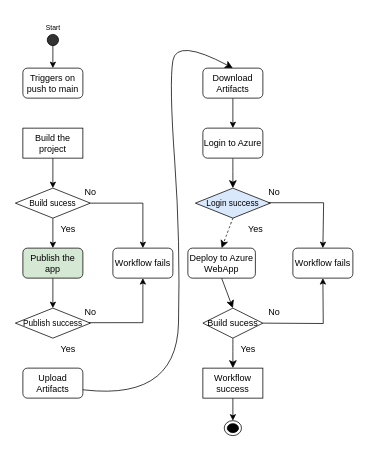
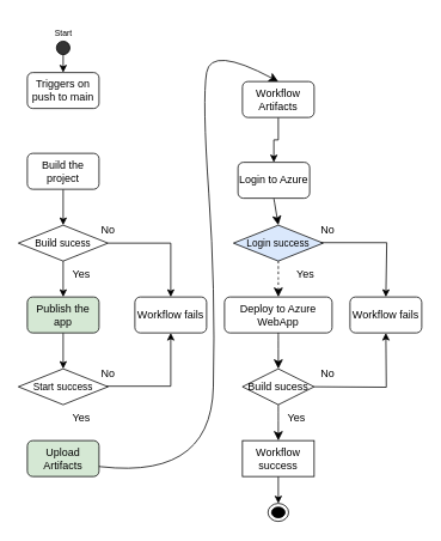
  <mxCell id="0" />
  <mxCell id="1" parent="0" />
- <mxCell id="2" value="&lt;font face=&quot;Helvetica&quot; style=&quot;font-size: 12px;&quot;&gt;Triggers on push to main&lt;/font&gt;" style="rounded=1;whiteSpace=wrap;html=1;" parent="1" vertex="1"><mxGeometry x="30" y="90" width="80" height="40" as="geometry" /></mxCell>
+ <mxCell id="2" value="&lt;font face=&quot;Helvetica&quot; style=&quot;font-size: 12px;&quot;&gt;Triggers on push to main&lt;/font&gt;" style="rounded=1;whiteSpace=wrap;html=1;" parent="1" vertex="1"><mxGeometry x="30" y="80" width="80" height="40" as="geometry" /></mxCell>
  <mxCell id="3" style="edgeStyle=orthogonalEdgeStyle;rounded=0;orthogonalLoop=1;jettySize=auto;html=1;exitX=0.5;exitY=1;exitDx=0;exitDy=0;entryX=0.5;entryY=0;entryDx=0;entryDy=0;" parent="1" source="4" target="7" edge="1"><mxGeometry relative="1" as="geometry" /></mxCell>
- <mxCell id="4" value="&lt;font face=&quot;Helvetica&quot; style=&quot;font-size: 12px;&quot;&gt;Build the project&lt;/font&gt;" style="whiteSpace=wrap;html=1;rounded=0;" parent="1" vertex="1"><mxGeometry x="30" y="170" width="80" height="40" as="geometry" /></mxCell>
+ <mxCell id="4" value="&lt;font face=&quot;Helvetica&quot; style=&quot;font-size: 12px;&quot;&gt;Build the project&lt;/font&gt;" style="rounded=1;whiteSpace=wrap;html=1;" parent="1" vertex="1"><mxGeometry x="30" y="170" width="80" height="40" as="geometry" /></mxCell>
  <mxCell id="5" style="edgeStyle=orthogonalEdgeStyle;rounded=0;orthogonalLoop=1;jettySize=auto;html=1;exitX=0.5;exitY=1;exitDx=0;exitDy=0;entryX=0.5;entryY=0;entryDx=0;entryDy=0;" parent="1" source="7" target="9" edge="1"><mxGeometry relative="1" as="geometry" /></mxCell>
  <mxCell id="6" style="edgeStyle=orthogonalEdgeStyle;rounded=0;orthogonalLoop=1;jettySize=auto;html=1;exitX=1;exitY=0.5;exitDx=0;exitDy=0;" parent="1" source="7" target="11" edge="1"><mxGeometry relative="1" as="geometry" /></mxCell>
  <mxCell id="7" value="&lt;font face=&quot;Helvetica&quot; style=&quot;font-size: 11px;&quot;&gt;Build sucess&lt;/font&gt;" style="rhombus;whiteSpace=wrap;html=1;" parent="1" vertex="1"><mxGeometry x="20" y="250" width="100" height="40" as="geometry" /></mxCell>
  <mxCell id="8" style="edgeStyle=orthogonalEdgeStyle;rounded=0;orthogonalLoop=1;jettySize=auto;html=1;exitX=0.5;exitY=1;exitDx=0;exitDy=0;entryX=0.5;entryY=0;entryDx=0;entryDy=0;" parent="1" source="9" target="10" edge="1"><mxGeometry relative="1" as="geometry" /></mxCell>
  <mxCell id="9" value="&lt;font face=&quot;Helvetica&quot; style=&quot;font-size: 12px;&quot;&gt;Publish the app&lt;/font&gt;" style="rounded=1;whiteSpace=wrap;html=1;fillColor=#d5e8d4;" parent="1" vertex="1"><mxGeometry x="30" y="330" width="80" height="40" as="geometry" /></mxCell>
- <mxCell id="10" value="&lt;font face=&quot;Helvetica&quot; style=&quot;font-size: 11px;&quot;&gt;Publish success&lt;/font&gt;" style="rhombus;whiteSpace=wrap;html=1;" parent="1" vertex="1"><mxGeometry x="20" y="410" width="100" height="40" as="geometry" /></mxCell>
+ <mxCell id="10" value="&lt;font face=&quot;Helvetica&quot; style=&quot;font-size: 11px;&quot;&gt;Start success&lt;/font&gt;" style="rhombus;whiteSpace=wrap;html=1;" parent="1" vertex="1"><mxGeometry x="20" y="410" width="100" height="40" as="geometry" /></mxCell>
  <mxCell id="11" value="&lt;font face=&quot;Helvetica&quot; style=&quot;font-size: 12px;&quot;&gt;Workflow fails&lt;/font&gt;" style="rounded=1;whiteSpace=wrap;html=1;" parent="1" vertex="1"><mxGeometry x="150" y="330" width="80" height="40" as="geometry" /></mxCell>
  <mxCell id="12" value="&lt;font style=&quot;font-size: 12px;&quot;&gt;Yes&lt;/font&gt;" style="text;html=1;align=center;verticalAlign=middle;resizable=0;points=[];autosize=1;strokeColor=none;fillColor=none;" parent="1" vertex="1"><mxGeometry x="70" y="450" width="40" height="30" as="geometry" /></mxCell>
  <mxCell id="13" style="edgeStyle=none;curved=1;rounded=0;orthogonalLoop=1;jettySize=auto;html=1;fontSize=12;startSize=8;endSize=8;entryX=0.5;entryY=0;entryDx=0;entryDy=0;" parent="1" edge="1"><mxGeometry relative="1" as="geometry"><mxPoint x="310" y="90" as="targetPoint" /><mxPoint x="95" y="516.667" as="sourcePoint" /><Array as="points"><mxPoint x="235" y="540" /><mxPoint x="240" y="320" /><mxPoint x="225" y="110" /><mxPoint x="235" y="50" /></Array></mxGeometry></mxCell>
- <mxCell id="14" value="&lt;font style=&quot;font-size: 12px;&quot; face=&quot;Helvetica&quot;&gt;Upload Artifacts&lt;/font&gt;" style="rounded=1;whiteSpace=wrap;html=1;" parent="1" vertex="1"><mxGeometry x="30" y="490" width="80" height="40" as="geometry" /></mxCell>
+ <mxCell id="14" value="&lt;font style=&quot;font-size: 12px;&quot; face=&quot;Helvetica&quot;&gt;Upload Artifacts&lt;/font&gt;" style="rounded=1;whiteSpace=wrap;html=1;fillColor=#d5e8d4;" parent="1" vertex="1"><mxGeometry x="30" y="490" width="80" height="40" as="geometry" /></mxCell>
  <mxCell id="15" value="&lt;font style=&quot;font-size: 12px;&quot;&gt;Yes&lt;/font&gt;" style="text;html=1;align=center;verticalAlign=middle;resizable=0;points=[];autosize=1;strokeColor=none;fillColor=none;" parent="1" vertex="1"><mxGeometry x="70" y="290" width="40" height="30" as="geometry" /></mxCell>
  <mxCell id="16" value="&lt;font face=&quot;Helvetica&quot; style=&quot;font-size: 12px;&quot;&gt;No&lt;/font&gt;" style="text;html=1;align=center;verticalAlign=middle;resizable=0;points=[];autosize=1;strokeColor=none;fillColor=none;" parent="1" vertex="1"><mxGeometry x="100" y="240" width="40" height="30" as="geometry" /></mxCell>
  <mxCell id="17" style="edgeStyle=orthogonalEdgeStyle;rounded=0;orthogonalLoop=1;jettySize=auto;html=1;exitX=0.5;exitY=1;exitDx=0;exitDy=0;entryX=0.5;entryY=0;entryDx=0;entryDy=0;" parent="1" source="18" target="2" edge="1"><mxGeometry relative="1" as="geometry" /></mxCell>
  <mxCell id="18" value="" style="ellipse;whiteSpace=wrap;html=1;aspect=fixed;fillColor=#333333;" parent="1" vertex="1"><mxGeometry x="62.5" y="45" width="15" height="15" as="geometry" /></mxCell>
  <mxCell id="19" value="&lt;font style=&quot;font-size: 9px;&quot;&gt;Start&lt;/font&gt;" style="text;html=1;align=center;verticalAlign=middle;resizable=0;points=[];autosize=1;strokeColor=none;fillColor=none;" parent="1" vertex="1"><mxGeometry x="50" y="20" width="40" height="30" as="geometry" /></mxCell>
  <mxCell id="20" style="edgeStyle=orthogonalEdgeStyle;rounded=0;orthogonalLoop=1;jettySize=auto;html=1;exitX=0.46;exitY=0.981;exitDx=0;exitDy=0;exitPerimeter=0;" parent="1" source="21" edge="1"><mxGeometry relative="1" as="geometry"><mxPoint x="110" y="430" as="sourcePoint" /><mxPoint x="190" y="370" as="targetPoint" /><Array as="points"><mxPoint x="190" y="429" /></Array></mxGeometry></mxCell>
  <mxCell id="21" value="&lt;font face=&quot;Helvetica&quot; style=&quot;font-size: 12px;&quot;&gt;No&lt;/font&gt;" style="text;html=1;align=center;verticalAlign=middle;resizable=0;points=[];autosize=1;strokeColor=none;fillColor=none;" parent="1" vertex="1"><mxGeometry x="100" y="400" width="40" height="30" as="geometry" /></mxCell>
  <mxCell id="22" style="edgeStyle=none;curved=1;rounded=0;orthogonalLoop=1;jettySize=auto;html=1;exitX=0.5;exitY=1;exitDx=0;exitDy=0;entryX=0.5;entryY=0;entryDx=0;entryDy=0;fontSize=12;startSize=8;endSize=8;" parent="1" source="31" target="27" edge="1"><mxGeometry relative="1" as="geometry" /></mxCell>
- <mxCell id="23" value="&lt;font face=&quot;Helvetica&quot; style=&quot;font-size: 12px;&quot;&gt;Deploy to Azure WebApp&lt;/font&gt;" style="rounded=1;whiteSpace=wrap;html=1;" parent="1" vertex="1"><mxGeometry x="250" y="330" width="90" height="40" as="geometry" /></mxCell>
+ <mxCell id="23" value="&lt;font face=&quot;Helvetica&quot; style=&quot;font-size: 12px;&quot;&gt;Deploy to Azure WebApp&lt;/font&gt;" style="rounded=1;whiteSpace=wrap;html=1;" parent="1" vertex="1"><mxGeometry x="250" y="330" width="120" height="40" as="geometry" /></mxCell>
  <mxCell id="24" style="edgeStyle=none;curved=1;rounded=0;orthogonalLoop=1;jettySize=auto;html=1;exitX=0.5;exitY=1;exitDx=0;exitDy=0;entryX=0.5;entryY=0;entryDx=0;entryDy=0;fontSize=12;startSize=8;endSize=8;" parent="1" source="25" target="29" edge="1"><mxGeometry relative="1" as="geometry" /></mxCell>
- <mxCell id="25" value="&lt;font style=&quot;font-size: 12px;&quot;&gt;Login to Azure&lt;/font&gt;" style="rounded=1;whiteSpace=wrap;html=1;" parent="1" vertex="1"><mxGeometry x="270" y="170" width="80" height="40" as="geometry" /></mxCell>
+ <mxCell id="25" value="&lt;font style=&quot;font-size: 12px;&quot;&gt;Login to Azure&lt;/font&gt;" style="rounded=1;whiteSpace=wrap;html=1;" parent="1" vertex="1"><mxGeometry x="265" y="180" width="80" height="40" as="geometry" /></mxCell>
  <mxCell id="26" style="edgeStyle=orthogonalEdgeStyle;rounded=0;orthogonalLoop=1;jettySize=auto;html=1;exitX=0.5;exitY=1;exitDx=0;exitDy=0;entryX=0.5;entryY=0;entryDx=0;entryDy=0;" parent="1" source="27" target="39" edge="1"><mxGeometry relative="1" as="geometry" /></mxCell>
  <mxCell id="27" value="&lt;font face=&quot;Helvetica&quot; style=&quot;font-size: 12px;&quot;&gt;Workflow success&lt;/font&gt;" style="whiteSpace=wrap;html=1;rounded=0;" parent="1" vertex="1"><mxGeometry x="270" y="490" width="80" height="40" as="geometry" /></mxCell>
  <mxCell id="28" style="edgeStyle=none;curved=1;rounded=0;orthogonalLoop=1;jettySize=auto;html=1;exitX=0.5;exitY=1;exitDx=0;exitDy=0;entryX=0.5;entryY=0;entryDx=0;entryDy=0;fontSize=12;startSize=8;endSize=8;dashed=1;" parent="1" source="29" target="23" edge="1"><mxGeometry relative="1" as="geometry" /></mxCell>
  <mxCell id="29" value="&lt;font face=&quot;Helvetica&quot; style=&quot;font-size: 11px;&quot;&gt;Login success&lt;/font&gt;" style="rhombus;whiteSpace=wrap;html=1;fillColor=#dae8fc;" parent="1" vertex="1"><mxGeometry x="260" y="250" width="100" height="40" as="geometry" /></mxCell>
  <mxCell id="30" value="" style="edgeStyle=none;curved=1;rounded=0;orthogonalLoop=1;jettySize=auto;html=1;exitX=0.5;exitY=1;exitDx=0;exitDy=0;entryX=0.5;entryY=0;entryDx=0;entryDy=0;fontSize=12;startSize=8;endSize=8;" parent="1" source="23" target="31" edge="1"><mxGeometry relative="1" as="geometry"><mxPoint x="310" y="370" as="sourcePoint" /><mxPoint x="310" y="490" as="targetPoint" /></mxGeometry></mxCell>
  <mxCell id="31" value="&lt;font face=&quot;Helvetica&quot; style=&quot;font-size: 12px;&quot;&gt;Build sucess&lt;/font&gt;" style="rhombus;whiteSpace=wrap;html=1;" parent="1" vertex="1"><mxGeometry x="270" y="410" width="80" height="40" as="geometry" /></mxCell>
  <mxCell id="32" value="&lt;font style=&quot;font-size: 12px;&quot;&gt;Workflow fails&lt;/font&gt;" style="rounded=1;whiteSpace=wrap;html=1;" parent="1" vertex="1"><mxGeometry x="390" y="330" width="80" height="40" as="geometry" /></mxCell>
  <mxCell id="33" style="edgeStyle=orthogonalEdgeStyle;rounded=0;orthogonalLoop=1;jettySize=auto;html=1;exitX=1;exitY=0.5;exitDx=0;exitDy=0;" parent="1" edge="1"><mxGeometry relative="1" as="geometry"><mxPoint x="350" y="430" as="sourcePoint" /><mxPoint x="430" y="370" as="targetPoint" /></mxGeometry></mxCell>
  <mxCell id="34" style="edgeStyle=orthogonalEdgeStyle;rounded=0;orthogonalLoop=1;jettySize=auto;html=1;exitX=0.308;exitY=0.982;exitDx=0;exitDy=0;exitPerimeter=0;" parent="1" source="35" edge="1"><mxGeometry relative="1" as="geometry"><mxPoint x="350" y="270" as="sourcePoint" /><mxPoint x="430" y="330" as="targetPoint" /><Array as="points"><mxPoint x="431" y="270" /><mxPoint x="431" y="330" /></Array></mxGeometry></mxCell>
  <mxCell id="35" value="&lt;font face=&quot;Helvetica&quot; style=&quot;font-size: 12px;&quot;&gt;No&lt;/font&gt;" style="text;html=1;align=center;verticalAlign=middle;resizable=0;points=[];autosize=1;strokeColor=none;fillColor=none;" parent="1" vertex="1"><mxGeometry x="345" y="240" width="40" height="30" as="geometry" /></mxCell>
  <mxCell id="36" value="&lt;font face=&quot;Helvetica&quot; style=&quot;font-size: 12px;&quot;&gt;Yes&lt;/font&gt;" style="text;html=1;align=center;verticalAlign=middle;resizable=0;points=[];autosize=1;strokeColor=none;fillColor=none;" parent="1" vertex="1"><mxGeometry x="320" y="290" width="40" height="30" as="geometry" /></mxCell>
  <mxCell id="37" value="&lt;font face=&quot;Helvetica&quot; style=&quot;font-size: 12px;&quot;&gt;Yes&lt;/font&gt;" style="text;html=1;align=center;verticalAlign=middle;resizable=0;points=[];autosize=1;strokeColor=none;fillColor=none;" parent="1" vertex="1"><mxGeometry x="310" y="450" width="40" height="30" as="geometry" /></mxCell>
  <mxCell id="38" value="&lt;font face=&quot;Helvetica&quot; style=&quot;font-size: 12px;&quot;&gt;No&lt;/font&gt;" style="text;html=1;align=center;verticalAlign=middle;resizable=0;points=[];autosize=1;strokeColor=none;fillColor=none;" parent="1" vertex="1"><mxGeometry x="345" y="400" width="40" height="30" as="geometry" /></mxCell>
  <mxCell id="39" value="" style="ellipse;html=1;shape=endState;fillColor=strokeColor;" parent="1" vertex="1"><mxGeometry x="298.5" y="560" width="23" height="20" as="geometry" /></mxCell>
  <mxCell id="40" style="edgeStyle=orthogonalEdgeStyle;rounded=0;orthogonalLoop=1;jettySize=auto;html=1;exitX=0.5;exitY=1;exitDx=0;exitDy=0;entryX=0.5;entryY=0;entryDx=0;entryDy=0;" parent="1" source="41" target="25" edge="1"><mxGeometry relative="1" as="geometry" /></mxCell>
- <mxCell id="41" value="&lt;font style=&quot;font-size: 12px;&quot;&gt;Download Artifacts&lt;/font&gt;" style="rounded=1;whiteSpace=wrap;html=1;" parent="1" vertex="1"><mxGeometry x="270" y="90" width="80" height="40" as="geometry" /></mxCell>
+ <mxCell id="41" value="&lt;font style=&quot;font-size: 12px;&quot;&gt;Workflow Artifacts&lt;/font&gt;" style="rounded=1;whiteSpace=wrap;html=1;" parent="1" vertex="1"><mxGeometry x="270" y="90" width="80" height="40" as="geometry" /></mxCell>
